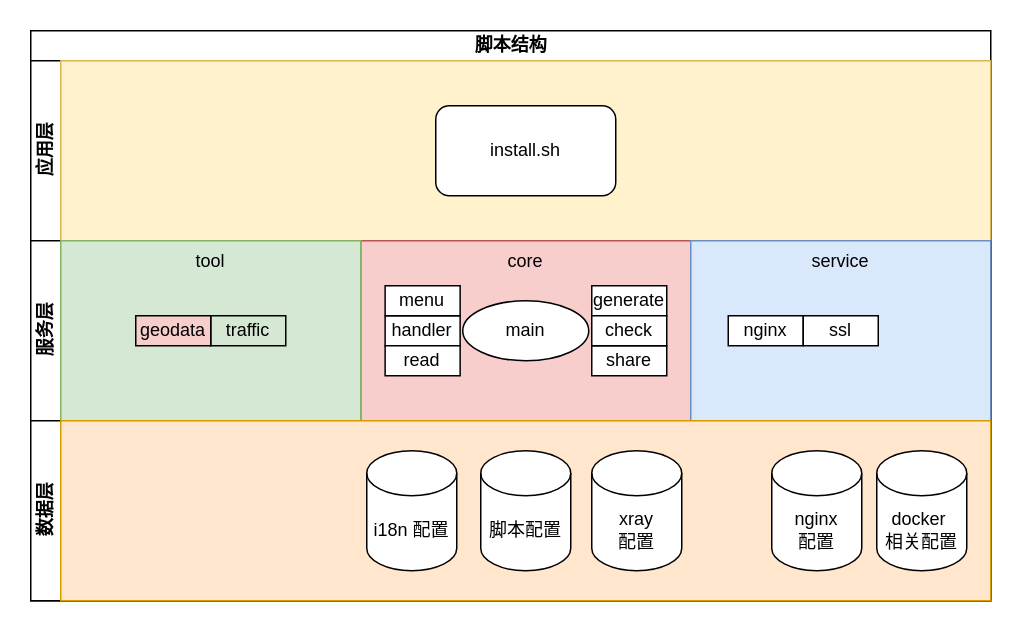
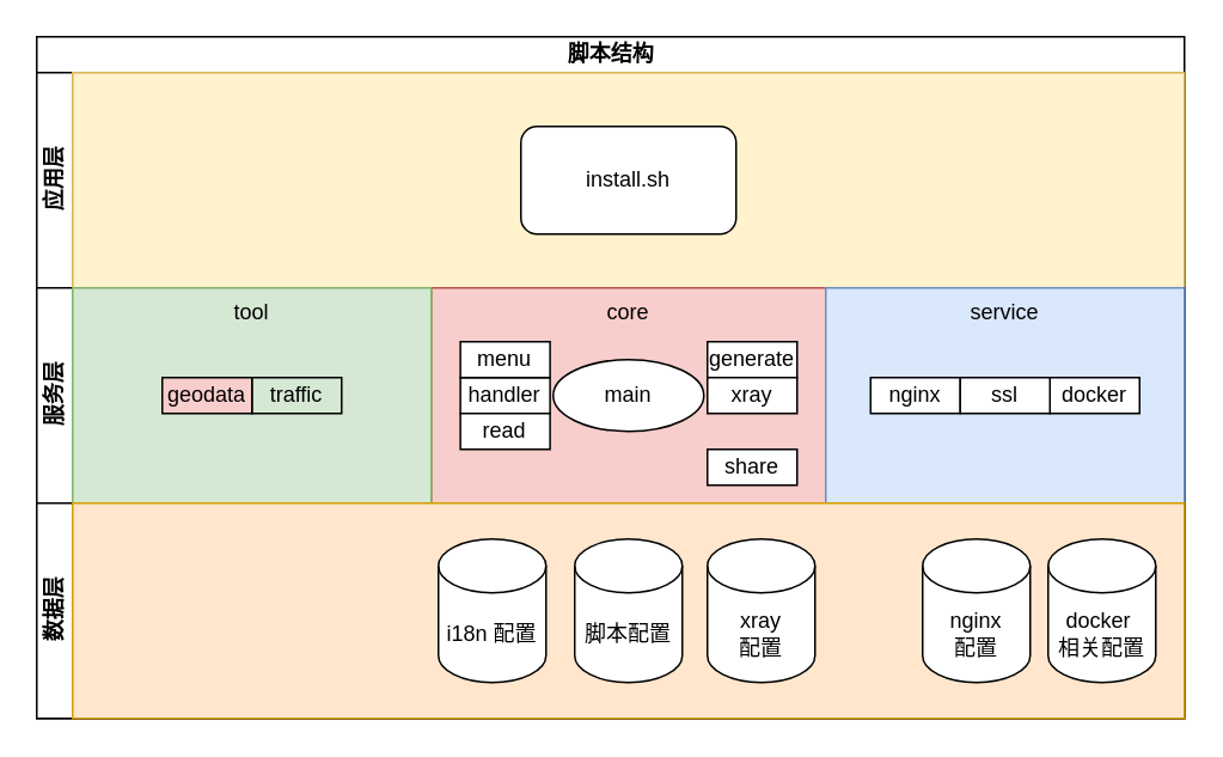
  <mxCell id="0" />
  <mxCell id="1" parent="0" />
  <mxCell id="2" value="脚本结构" style="swimlane;html=1;childLayout=stackLayout;resizeParent=1;resizeParentMax=0;horizontal=1;startSize=20;horizontalStack=0;" parent="1" vertex="1"><mxGeometry x="20" y="20" width="640" height="380" as="geometry" /></mxCell>
  <mxCell id="3" value="应用层" style="swimlane;html=1;startSize=20;horizontal=0;align=center;verticalAlign=middle;" parent="2" vertex="1"><mxGeometry y="20" width="640" height="120" as="geometry" /></mxCell>
  <mxCell id="4" value="入口" style="rounded=0;whiteSpace=wrap;html=1;fillColor=#fff2cc;strokeColor=#d6b656;" parent="3" vertex="1"><mxGeometry x="20" width="620" height="120" as="geometry" /></mxCell>
  <mxCell id="5" value="install.sh" style="rounded=1;whiteSpace=wrap;html=1;" vertex="1" parent="3"><mxGeometry x="270" y="30" width="120" height="60" as="geometry" /></mxCell>
  <mxCell id="6" value="服务层" style="swimlane;html=1;startSize=20;horizontal=0;" parent="2" vertex="1"><mxGeometry y="140" width="640" height="120" as="geometry" /></mxCell>
  <mxCell id="7" value="core" style="rounded=0;whiteSpace=wrap;html=1;labelPosition=center;verticalLabelPosition=middle;align=center;verticalAlign=top;fillColor=#f8cecc;strokeColor=#b85450;" parent="6" vertex="1"><mxGeometry x="220" width="220" height="120" as="geometry" /></mxCell>
  <mxCell id="8" value="service" style="rounded=0;whiteSpace=wrap;html=1;verticalAlign=top;fillColor=#dae8fc;strokeColor=#6c8ebf;" parent="6" vertex="1"><mxGeometry x="440" width="200" height="120" as="geometry" /></mxCell>
  <mxCell id="9" value="main" style="ellipse;whiteSpace=wrap;html=1;" parent="6" vertex="1"><mxGeometry x="288" y="40" width="84" height="40" as="geometry" /></mxCell>
  <mxCell id="10" value="generate" style="rounded=0;whiteSpace=wrap;html=1;" parent="6" vertex="1"><mxGeometry x="374" y="30" width="50" height="20" as="geometry" /></mxCell>
- <mxCell id="11" value="share" style="rounded=0;whiteSpace=wrap;html=1;" parent="6" vertex="1"><mxGeometry x="374" y="70" width="50" height="20" as="geometry" /></mxCell>
+ <mxCell id="11" value="share" style="rounded=0;whiteSpace=wrap;html=1;" parent="6" vertex="1"><mxGeometry x="374" y="90" width="50" height="20" as="geometry" /></mxCell>
  <mxCell id="12" value="handler" style="rounded=0;whiteSpace=wrap;html=1;" parent="6" vertex="1"><mxGeometry x="236.25" y="50" width="50" height="20" as="geometry" /></mxCell>
  <mxCell id="13" value="nginx" style="rounded=0;whiteSpace=wrap;html=1;" parent="6" vertex="1"><mxGeometry x="465" y="50" width="50" height="20" as="geometry" /></mxCell>
+ <mxCell id="14" value="docker" style="rounded=0;whiteSpace=wrap;html=1;" parent="6" vertex="1"><mxGeometry x="565" y="50" width="50" height="20" as="geometry" /></mxCell>
  <mxCell id="15" value="ssl" style="rounded=0;whiteSpace=wrap;html=1;" parent="6" vertex="1"><mxGeometry x="515" y="50" width="50" height="20" as="geometry" /></mxCell>
  <mxCell id="16" value="tool" style="rounded=0;whiteSpace=wrap;html=1;verticalAlign=top;fillColor=#d5e8d4;strokeColor=#82b366;" parent="6" vertex="1"><mxGeometry x="20" width="200" height="120" as="geometry" /></mxCell>
  <mxCell id="17" value="traffic" style="rounded=0;whiteSpace=wrap;html=1;fillColor=#d5e8d4;" parent="6" vertex="1"><mxGeometry x="120" y="50" width="50" height="20" as="geometry" /></mxCell>
  <mxCell id="18" value="geodata" style="rounded=0;whiteSpace=wrap;html=1;fillColor=#f8cecc;" parent="6" vertex="1"><mxGeometry x="70" y="50" width="50" height="20" as="geometry" /></mxCell>
  <mxCell id="19" value="read" style="rounded=0;whiteSpace=wrap;html=1;" parent="6" vertex="1"><mxGeometry x="236.25" y="70" width="50" height="20" as="geometry" /></mxCell>
- <mxCell id="20" value="&lt;span style=&quot;color: rgb(0, 0, 0);&quot;&gt;check&lt;/span&gt;" style="rounded=0;whiteSpace=wrap;html=1;" parent="6" vertex="1"><mxGeometry x="374" y="50" width="50" height="20" as="geometry" /></mxCell>
+ <mxCell id="20" value="&lt;span style=&quot;color: rgb(0, 0, 0);&quot;&gt;xray&lt;/span&gt;" style="rounded=0;whiteSpace=wrap;html=1;" parent="6" vertex="1"><mxGeometry x="374" y="50" width="50" height="20" as="geometry" /></mxCell>
  <mxCell id="21" value="menu" style="rounded=0;whiteSpace=wrap;html=1;" parent="6" vertex="1"><mxGeometry x="236.25" y="30" width="50" height="20" as="geometry" /></mxCell>
  <mxCell id="22" value="数据层" style="swimlane;html=1;startSize=20;horizontal=0;swimlaneFillColor=none;" parent="2" vertex="1"><mxGeometry y="260" width="640" height="120" as="geometry" /></mxCell>
  <mxCell id="23" value="config" style="rounded=0;whiteSpace=wrap;html=1;fillColor=#ffe6cc;strokeColor=#d79b00;" parent="22" vertex="1"><mxGeometry x="20" width="620" height="120" as="geometry" /></mxCell>
  <mxCell id="24" value="&lt;div&gt;xray&lt;/div&gt;配置" style="shape=cylinder3;whiteSpace=wrap;html=1;boundedLbl=1;backgroundOutline=1;size=15;movable=1;resizable=1;rotatable=1;deletable=1;editable=1;locked=0;connectable=1;" parent="22" vertex="1"><mxGeometry x="374" y="20" width="60" height="80" as="geometry" /></mxCell>
  <mxCell id="25" value="&lt;div&gt;nginx&lt;/div&gt;配置" style="shape=cylinder3;whiteSpace=wrap;html=1;boundedLbl=1;backgroundOutline=1;size=15;movable=1;resizable=1;rotatable=1;deletable=1;editable=1;locked=0;connectable=1;" parent="22" vertex="1"><mxGeometry x="494" y="20" width="60" height="80" as="geometry" /></mxCell>
  <mxCell id="26" value="&lt;div&gt;docker&amp;nbsp;&lt;/div&gt;&lt;div&gt;相关&lt;span style=&quot;background-color: transparent;&quot;&gt;配置&lt;/span&gt;&lt;/div&gt;" style="shape=cylinder3;whiteSpace=wrap;html=1;boundedLbl=1;backgroundOutline=1;size=15;movable=1;resizable=1;rotatable=1;deletable=1;editable=1;locked=0;connectable=1;" parent="22" vertex="1"><mxGeometry x="564" y="20" width="60" height="80" as="geometry" /></mxCell>
  <mxCell id="27" value="脚本配置" style="shape=cylinder3;whiteSpace=wrap;html=1;boundedLbl=1;backgroundOutline=1;size=15;movable=1;resizable=1;rotatable=1;deletable=1;editable=1;locked=0;connectable=1;" parent="22" vertex="1"><mxGeometry x="300" y="20" width="60" height="80" as="geometry" /></mxCell>
  <mxCell id="28" value="i18n 配置" style="shape=cylinder3;whiteSpace=wrap;html=1;boundedLbl=1;backgroundOutline=1;size=15;movable=1;resizable=1;rotatable=1;deletable=1;editable=1;locked=0;connectable=1;" vertex="1" parent="22"><mxGeometry x="224" y="20" width="60" height="80" as="geometry" /></mxCell>
